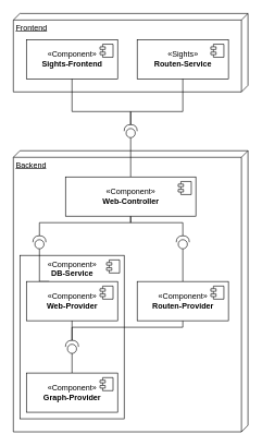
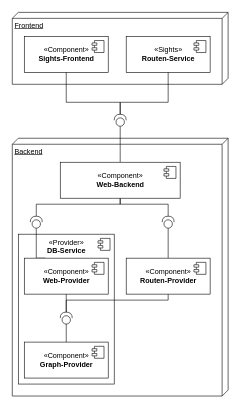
  <mxCell id="0" />
  <mxCell id="1" parent="0" />
  <mxCell id="2" value="Frontend" style="verticalAlign=top;align=left;spacingTop=8;spacingLeft=2;spacingRight=12;shape=cube;size=10;direction=south;fontStyle=4;html=1;" vertex="1" parent="1"><mxGeometry x="20" y="20" width="360" height="120" as="geometry" /></mxCell>
  <mxCell id="3" value="Backend" style="verticalAlign=top;align=left;spacingTop=8;spacingLeft=2;spacingRight=12;shape=cube;size=10;direction=south;fontStyle=4;html=1;" vertex="1" parent="1"><mxGeometry x="20" y="230" width="360" height="430" as="geometry" /></mxCell>
  <mxCell id="4" value="«Component»&lt;br&gt;&lt;b&gt;Sights-Frontend&lt;/b&gt;" style="html=1;dropTarget=0;" vertex="1" parent="1"><mxGeometry x="40" y="60" width="140" height="60" as="geometry" /></mxCell>
  <mxCell id="5" value="" style="shape=module;jettyWidth=8;jettyHeight=4;" vertex="1" parent="4"><mxGeometry x="1" width="20" height="20" relative="1" as="geometry"><mxPoint x="-27" y="7" as="offset" /></mxGeometry></mxCell>
  <mxCell id="6" value="«Sights»&lt;br&gt;&lt;b&gt;Routen-Service&lt;/b&gt;" style="html=1;dropTarget=0;" vertex="1" parent="1"><mxGeometry x="210" y="60" width="140" height="60" as="geometry" /></mxCell>
  <mxCell id="7" value="" style="shape=module;jettyWidth=8;jettyHeight=4;" vertex="1" parent="6"><mxGeometry x="1" width="20" height="20" relative="1" as="geometry"><mxPoint x="-27" y="7" as="offset" /></mxGeometry></mxCell>
  <mxCell id="8" style="edgeStyle=orthogonalEdgeStyle;rounded=0;orthogonalLoop=1;jettySize=auto;html=1;exitX=0.5;exitY=0;exitDx=0;exitDy=0;entryX=0;entryY=0.5;entryDx=0;entryDy=0;entryPerimeter=0;endArrow=none;endFill=0;" edge="1" parent="1" source="11" target="15"><mxGeometry relative="1" as="geometry" /></mxCell>
  <mxCell id="9" style="edgeStyle=orthogonalEdgeStyle;rounded=0;orthogonalLoop=1;jettySize=auto;html=1;exitX=0.5;exitY=1;exitDx=0;exitDy=0;entryX=1;entryY=0.5;entryDx=0;entryDy=0;entryPerimeter=0;endArrow=none;endFill=0;" edge="1" parent="1" source="11" target="26"><mxGeometry relative="1" as="geometry"><Array as="points"><mxPoint x="200" y="340" /><mxPoint x="60" y="340" /></Array></mxGeometry></mxCell>
  <mxCell id="10" style="edgeStyle=orthogonalEdgeStyle;rounded=0;orthogonalLoop=1;jettySize=auto;html=1;exitX=0.5;exitY=1;exitDx=0;exitDy=0;entryX=1;entryY=0.5;entryDx=0;entryDy=0;entryPerimeter=0;endArrow=none;endFill=0;" edge="1" parent="1" source="11" target="31"><mxGeometry relative="1" as="geometry"><Array as="points"><mxPoint x="200" y="340" /><mxPoint x="280" y="340" /></Array></mxGeometry></mxCell>
- <mxCell id="11" value="«Component»&lt;br&gt;&lt;b&gt;Web-Controller&lt;/b&gt;" style="html=1;dropTarget=0;" vertex="1" parent="1"><mxGeometry x="100" y="270" width="200" height="60" as="geometry" /></mxCell>
+ <mxCell id="11" value="«Component»&lt;br&gt;&lt;b&gt;Web-Backend&lt;/b&gt;" style="html=1;dropTarget=0;" vertex="1" parent="1"><mxGeometry x="100" y="270" width="200" height="60" as="geometry" /></mxCell>
  <mxCell id="12" value="" style="shape=module;jettyWidth=8;jettyHeight=4;" vertex="1" parent="11"><mxGeometry x="1" width="20" height="20" relative="1" as="geometry"><mxPoint x="-27" y="7" as="offset" /></mxGeometry></mxCell>
  <mxCell id="13" style="edgeStyle=orthogonalEdgeStyle;rounded=0;orthogonalLoop=1;jettySize=auto;html=1;exitX=1;exitY=0.5;exitDx=0;exitDy=0;exitPerimeter=0;entryX=0.5;entryY=1;entryDx=0;entryDy=0;endArrow=none;endFill=0;" edge="1" parent="1" source="15" target="4"><mxGeometry relative="1" as="geometry"><Array as="points"><mxPoint x="200" y="170" /><mxPoint x="110" y="170" /></Array></mxGeometry></mxCell>
  <mxCell id="14" style="edgeStyle=orthogonalEdgeStyle;rounded=0;orthogonalLoop=1;jettySize=auto;html=1;exitX=1;exitY=0.5;exitDx=0;exitDy=0;exitPerimeter=0;entryX=0.5;entryY=1;entryDx=0;entryDy=0;endArrow=none;endFill=0;" edge="1" parent="1" source="15" target="6"><mxGeometry relative="1" as="geometry"><Array as="points"><mxPoint x="200" y="170" /><mxPoint x="280" y="170" /></Array></mxGeometry></mxCell>
  <mxCell id="15" value="" style="shape=providedRequiredInterface;html=1;verticalLabelPosition=bottom;sketch=0;rotation=-90;" vertex="1" parent="1"><mxGeometry x="190" y="190" width="20" height="20" as="geometry" /></mxCell>
- <mxCell id="16" value="«Component»&lt;br&gt;&lt;b&gt;DB-Service&lt;/b&gt;" style="html=1;dropTarget=0;verticalAlign=top;" vertex="1" parent="1"><mxGeometry x="30" y="390" width="160" height="250" as="geometry" /></mxCell>
+ <mxCell id="16" value="«Provider»&lt;br&gt;&lt;b&gt;DB-Service&lt;/b&gt;" style="html=1;dropTarget=0;verticalAlign=top;" vertex="1" parent="1"><mxGeometry x="30" y="390" width="160" height="250" as="geometry" /></mxCell>
  <mxCell id="17" value="" style="shape=module;jettyWidth=8;jettyHeight=4;" vertex="1" parent="16"><mxGeometry x="1" width="20" height="20" relative="1" as="geometry"><mxPoint x="-27" y="7" as="offset" /></mxGeometry></mxCell>
  <mxCell id="18" style="edgeStyle=orthogonalEdgeStyle;rounded=0;orthogonalLoop=1;jettySize=auto;html=1;exitX=0.25;exitY=0;exitDx=0;exitDy=0;entryX=0;entryY=0.5;entryDx=0;entryDy=0;entryPerimeter=0;endArrow=none;endFill=0;" edge="1" parent="1" source="19" target="26"><mxGeometry relative="1" as="geometry"><Array as="points"><mxPoint x="60" y="430" /></Array></mxGeometry></mxCell>
  <mxCell id="19" value="«Component»&lt;br&gt;&lt;b&gt;Web-Provider&lt;/b&gt;" style="html=1;dropTarget=0;" vertex="1" parent="1"><mxGeometry x="40" y="430" width="140" height="60" as="geometry" /></mxCell>
  <mxCell id="20" value="" style="shape=module;jettyWidth=8;jettyHeight=4;" vertex="1" parent="19"><mxGeometry x="1" width="20" height="20" relative="1" as="geometry"><mxPoint x="-27" y="7" as="offset" /></mxGeometry></mxCell>
  <mxCell id="21" style="edgeStyle=orthogonalEdgeStyle;rounded=0;orthogonalLoop=1;jettySize=auto;html=1;exitX=0.5;exitY=0;exitDx=0;exitDy=0;entryX=0;entryY=0.5;entryDx=0;entryDy=0;entryPerimeter=0;endArrow=none;endFill=0;" edge="1" parent="1" source="22" target="25"><mxGeometry relative="1" as="geometry" /></mxCell>
  <mxCell id="22" value="«Component»&lt;br&gt;&lt;b&gt;Graph-Provider&lt;/b&gt;" style="html=1;dropTarget=0;" vertex="1" parent="1"><mxGeometry x="40" y="570" width="140" height="60" as="geometry" /></mxCell>
  <mxCell id="23" value="" style="shape=module;jettyWidth=8;jettyHeight=4;" vertex="1" parent="22"><mxGeometry x="1" width="20" height="20" relative="1" as="geometry"><mxPoint x="-27" y="7" as="offset" /></mxGeometry></mxCell>
  <mxCell id="24" style="edgeStyle=orthogonalEdgeStyle;rounded=0;orthogonalLoop=1;jettySize=auto;html=1;exitX=1;exitY=0.5;exitDx=0;exitDy=0;exitPerimeter=0;entryX=0.5;entryY=1;entryDx=0;entryDy=0;endArrow=none;endFill=0;" edge="1" parent="1" source="25" target="19"><mxGeometry relative="1" as="geometry" /></mxCell>
  <mxCell id="25" value="" style="shape=providedRequiredInterface;html=1;verticalLabelPosition=bottom;sketch=0;rotation=-90;" vertex="1" parent="1"><mxGeometry x="100" y="520" width="20" height="20" as="geometry" /></mxCell>
  <mxCell id="26" value="" style="shape=providedRequiredInterface;html=1;verticalLabelPosition=bottom;sketch=0;rotation=-90;" vertex="1" parent="1"><mxGeometry x="50" y="360" width="20" height="20" as="geometry" /></mxCell>
  <mxCell id="27" style="edgeStyle=orthogonalEdgeStyle;rounded=0;orthogonalLoop=1;jettySize=auto;html=1;exitX=0.5;exitY=1;exitDx=0;exitDy=0;entryX=1;entryY=0.5;entryDx=0;entryDy=0;entryPerimeter=0;endArrow=none;endFill=0;" edge="1" parent="1" source="29" target="25"><mxGeometry relative="1" as="geometry"><Array as="points"><mxPoint x="280" y="500" /><mxPoint x="110" y="500" /></Array></mxGeometry></mxCell>
  <mxCell id="28" style="edgeStyle=orthogonalEdgeStyle;rounded=0;orthogonalLoop=1;jettySize=auto;html=1;exitX=0.5;exitY=0;exitDx=0;exitDy=0;entryX=0;entryY=0.5;entryDx=0;entryDy=0;entryPerimeter=0;endArrow=none;endFill=0;" edge="1" parent="1" source="29" target="31"><mxGeometry relative="1" as="geometry" /></mxCell>
  <mxCell id="29" value="«Component»&lt;br&gt;&lt;b&gt;Routen-Provider&lt;/b&gt;" style="html=1;dropTarget=0;" vertex="1" parent="1"><mxGeometry x="210" y="430" width="140" height="60" as="geometry" /></mxCell>
  <mxCell id="30" value="" style="shape=module;jettyWidth=8;jettyHeight=4;" vertex="1" parent="29"><mxGeometry x="1" width="20" height="20" relative="1" as="geometry"><mxPoint x="-27" y="7" as="offset" /></mxGeometry></mxCell>
  <mxCell id="31" value="" style="shape=providedRequiredInterface;html=1;verticalLabelPosition=bottom;sketch=0;rotation=-90;" vertex="1" parent="1"><mxGeometry x="270" y="360" width="20" height="20" as="geometry" /></mxCell>
